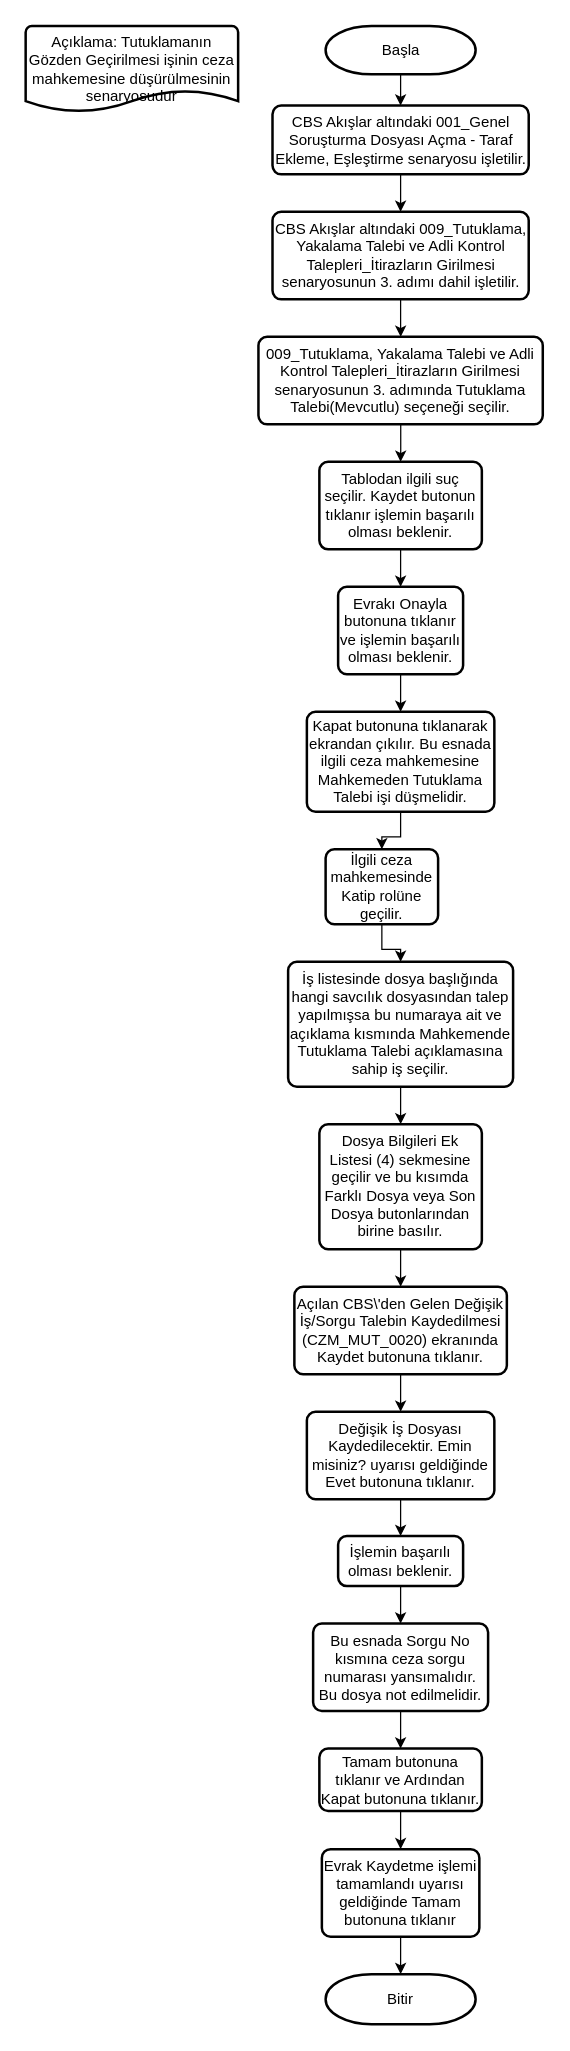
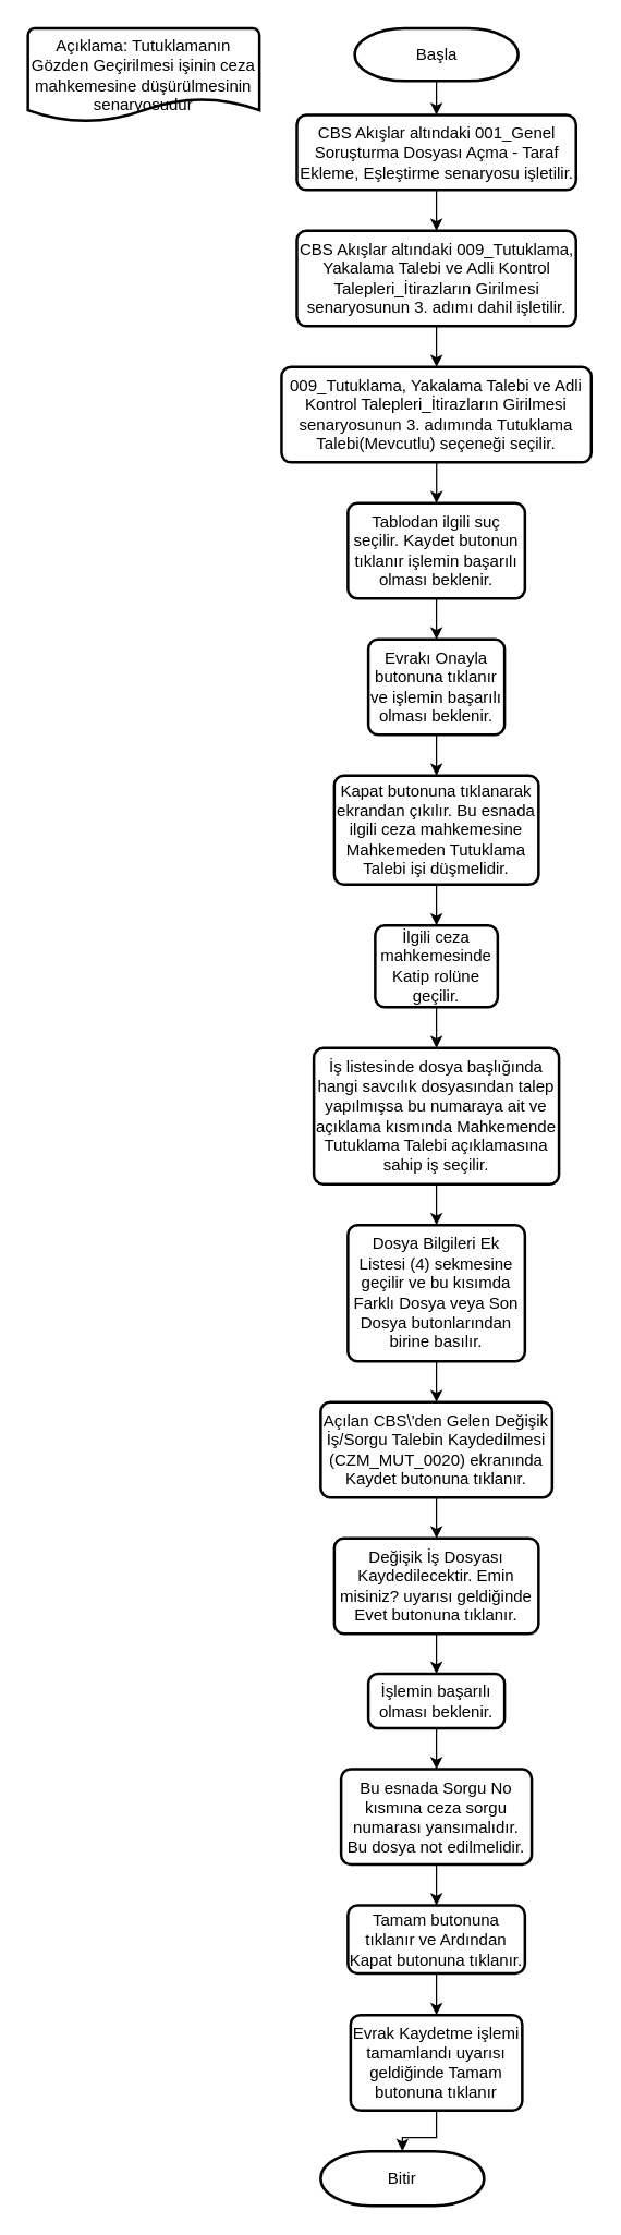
  <mxCell id="0" />
  <mxCell id="1" parent="0" />
  <mxCell id="2" style="edgeStyle=orthogonalEdgeStyle;rounded=0;orthogonalLoop=1;jettySize=auto;html=1;" parent="1" source="3" target="6" edge="1"><mxGeometry relative="1" as="geometry" /></mxCell>
  <mxCell id="3" value="Başla" style="shape=mxgraph.flowchart.terminator;strokeWidth=2;gradientColor=none;gradientDirection=north;fontStyle=0;html=1;" parent="1" vertex="1"><mxGeometry x="260" y="20.25" width="120" height="38.75" as="geometry" /></mxCell>
  <mxCell id="4" value="Açıklama: Tutuklamanın Gözden Geçirilmesi işinin ceza mahkemesine düşürülmesinin senaryosudur" style="strokeWidth=2;html=1;shape=mxgraph.flowchart.document2;whiteSpace=wrap;size=0.25;" parent="1" vertex="1"><mxGeometry x="20" y="20.25" width="170" height="68.75" as="geometry" /></mxCell>
  <mxCell id="5" style="edgeStyle=orthogonalEdgeStyle;rounded=0;orthogonalLoop=1;jettySize=auto;html=1;" parent="1" source="6" target="9" edge="1"><mxGeometry relative="1" as="geometry" /></mxCell>
  <mxCell id="6" value="CBS Akışlar altındaki 001_Genel Soruşturma Dosyası Açma - Taraf Ekleme, Eşleştirme senaryosu işletilir." style="rounded=1;whiteSpace=wrap;html=1;absoluteArcSize=1;arcSize=14;strokeWidth=2;" parent="1" vertex="1"><mxGeometry x="217.5" y="84" width="205" height="55" as="geometry" /></mxCell>
- <mxCell id="7" value="Bitir" style="strokeWidth=2;html=1;shape=mxgraph.flowchart.terminator;whiteSpace=wrap;" parent="1" vertex="1"><mxGeometry x="260" y="1579" width="120" height="40" as="geometry" /></mxCell>
+ <mxCell id="7" value="Bitir" style="strokeWidth=2;html=1;shape=mxgraph.flowchart.terminator;whiteSpace=wrap;" parent="1" vertex="1"><mxGeometry x="235" y="1579" width="120" height="40" as="geometry" /></mxCell>
  <mxCell id="8" style="edgeStyle=orthogonalEdgeStyle;rounded=0;orthogonalLoop=1;jettySize=auto;html=1;exitX=0.5;exitY=1;exitDx=0;exitDy=0;" parent="1" source="9" target="11" edge="1"><mxGeometry relative="1" as="geometry" /></mxCell>
  <mxCell id="9" value="CBS Akışlar altındaki 009_Tutuklama, Yakalama Talebi ve Adli Kontrol Talepleri_İtirazların Girilmesi senaryosunun 3. adımı dahil işletilir." style="rounded=1;whiteSpace=wrap;html=1;absoluteArcSize=1;arcSize=14;strokeWidth=2;" parent="1" vertex="1"><mxGeometry x="217.5" y="169" width="205" height="70" as="geometry" /></mxCell>
  <mxCell id="10" style="edgeStyle=orthogonalEdgeStyle;rounded=0;orthogonalLoop=1;jettySize=auto;html=1;" parent="1" source="11" target="13" edge="1"><mxGeometry relative="1" as="geometry" /></mxCell>
  <mxCell id="11" value="009_Tutuklama, Yakalama Talebi ve Adli Kontrol Talepleri_İtirazların Girilmesi senaryosunun 3. adımında Tutuklama Talebi(Mevcutlu) seçeneği seçilir." style="rounded=1;whiteSpace=wrap;html=1;absoluteArcSize=1;arcSize=14;strokeWidth=2;" parent="1" vertex="1"><mxGeometry x="206.25" y="269" width="227.5" height="70" as="geometry" /></mxCell>
  <mxCell id="12" style="edgeStyle=orthogonalEdgeStyle;rounded=0;orthogonalLoop=1;jettySize=auto;html=1;" parent="1" source="13" target="15" edge="1"><mxGeometry relative="1" as="geometry" /></mxCell>
  <mxCell id="13" value="Tablodan ilgili suç seçilir. Kaydet butonun tıklanır işlemin başarılı olması beklenir." style="rounded=1;whiteSpace=wrap;html=1;absoluteArcSize=1;arcSize=14;strokeWidth=2;" parent="1" vertex="1"><mxGeometry x="255" y="369" width="130" height="70" as="geometry" /></mxCell>
  <mxCell id="14" style="edgeStyle=orthogonalEdgeStyle;rounded=0;orthogonalLoop=1;jettySize=auto;html=1;" parent="1" source="15" target="17" edge="1"><mxGeometry relative="1" as="geometry" /></mxCell>
  <mxCell id="15" value="Evrakı Onayla butonuna tıklanır ve işlemin başarılı olması beklenir." style="rounded=1;whiteSpace=wrap;html=1;absoluteArcSize=1;arcSize=14;strokeWidth=2;" parent="1" vertex="1"><mxGeometry x="270" y="469" width="100" height="70" as="geometry" /></mxCell>
  <mxCell id="16" style="edgeStyle=orthogonalEdgeStyle;rounded=0;orthogonalLoop=1;jettySize=auto;html=1;" parent="1" source="17" target="19" edge="1"><mxGeometry relative="1" as="geometry" /></mxCell>
  <mxCell id="17" value="Kapat butonuna tıklanarak ekrandan çıkılır. Bu esnada ilgili ceza mahkemesine Mahkemeden Tutuklama Talebi işi düşmelidir." style="rounded=1;whiteSpace=wrap;html=1;absoluteArcSize=1;arcSize=14;strokeWidth=2;" parent="1" vertex="1"><mxGeometry x="245" y="569" width="150" height="80" as="geometry" /></mxCell>
  <mxCell id="18" style="edgeStyle=orthogonalEdgeStyle;rounded=0;orthogonalLoop=1;jettySize=auto;html=1;" parent="1" source="19" target="21" edge="1"><mxGeometry relative="1" as="geometry" /></mxCell>
- <mxCell id="19" value="İlgili ceza mahkemesinde Katip rolüne geçilir." style="rounded=1;whiteSpace=wrap;html=1;absoluteArcSize=1;arcSize=14;strokeWidth=2;" parent="1" vertex="1"><mxGeometry x="260" y="679" width="90" height="60" as="geometry" /></mxCell>
+ <mxCell id="19" value="İlgili ceza mahkemesinde Katip rolüne geçilir." style="rounded=1;whiteSpace=wrap;html=1;absoluteArcSize=1;arcSize=14;strokeWidth=2;" parent="1" vertex="1"><mxGeometry x="275" y="679" width="90" height="60" as="geometry" /></mxCell>
  <mxCell id="20" style="edgeStyle=orthogonalEdgeStyle;rounded=0;orthogonalLoop=1;jettySize=auto;html=1;" parent="1" source="21" target="23" edge="1"><mxGeometry relative="1" as="geometry" /></mxCell>
  <mxCell id="21" value="İş listesinde dosya başlığında hangi savcılık dosyasından talep yapılmışsa bu numaraya ait ve açıklama kısmında Mahkemende Tutuklama Talebi açıklamasına sahip iş seçilir." style="rounded=1;whiteSpace=wrap;html=1;absoluteArcSize=1;arcSize=14;strokeWidth=2;" parent="1" vertex="1"><mxGeometry x="230" y="769" width="180" height="100" as="geometry" /></mxCell>
  <mxCell id="22" style="edgeStyle=orthogonalEdgeStyle;rounded=0;orthogonalLoop=1;jettySize=auto;html=1;" parent="1" source="23" target="35" edge="1"><mxGeometry relative="1" as="geometry"><mxPoint x="320" y="1029" as="targetPoint" /></mxGeometry></mxCell>
  <mxCell id="23" value="Dosya Bilgileri Ek Listesi (4) sekmesine geçilir ve bu kısımda Farklı Dosya veya Son Dosya butonlarından birine basılır." style="rounded=1;whiteSpace=wrap;html=1;absoluteArcSize=1;arcSize=14;strokeWidth=2;" parent="1" vertex="1"><mxGeometry x="255" y="899" width="130" height="100" as="geometry" /></mxCell>
  <mxCell id="24" style="edgeStyle=orthogonalEdgeStyle;rounded=0;orthogonalLoop=1;jettySize=auto;html=1;" parent="1" source="35" target="26" edge="1"><mxGeometry relative="1" as="geometry"><mxPoint x="320" y="1099" as="sourcePoint" /></mxGeometry></mxCell>
  <mxCell id="25" style="edgeStyle=orthogonalEdgeStyle;rounded=0;orthogonalLoop=1;jettySize=auto;html=1;" parent="1" source="26" target="28" edge="1"><mxGeometry relative="1" as="geometry" /></mxCell>
  <mxCell id="26" value="Değişik İş Dosyası Kaydedilecektir. Emin misiniz? uyarısı geldiğinde Evet butonuna tıklanır." style="rounded=1;whiteSpace=wrap;html=1;absoluteArcSize=1;arcSize=14;strokeWidth=2;" parent="1" vertex="1"><mxGeometry x="245" y="1129" width="150" height="70" as="geometry" /></mxCell>
  <mxCell id="27" style="edgeStyle=orthogonalEdgeStyle;rounded=0;orthogonalLoop=1;jettySize=auto;html=1;" parent="1" source="28" target="30" edge="1"><mxGeometry relative="1" as="geometry" /></mxCell>
  <mxCell id="28" value="İşlemin başarılı olması beklenir." style="rounded=1;whiteSpace=wrap;html=1;absoluteArcSize=1;arcSize=14;strokeWidth=2;" parent="1" vertex="1"><mxGeometry x="270" y="1228.5" width="100" height="40" as="geometry" /></mxCell>
  <mxCell id="29" style="edgeStyle=orthogonalEdgeStyle;rounded=0;orthogonalLoop=1;jettySize=auto;html=1;" parent="1" source="30" target="32" edge="1"><mxGeometry relative="1" as="geometry" /></mxCell>
  <mxCell id="30" value="Bu esnada Sorgu No kısmına ceza sorgu numarası yansımalıdır. Bu dosya not edilmelidir." style="rounded=1;whiteSpace=wrap;html=1;absoluteArcSize=1;arcSize=14;strokeWidth=2;" parent="1" vertex="1"><mxGeometry x="250" y="1298.5" width="140" height="70" as="geometry" /></mxCell>
  <mxCell id="31" style="edgeStyle=orthogonalEdgeStyle;rounded=0;orthogonalLoop=1;jettySize=auto;html=1;" parent="1" source="32" target="34" edge="1"><mxGeometry relative="1" as="geometry" /></mxCell>
  <mxCell id="32" value="Tamam butonuna tıklanır ve Ardından Kapat butonuna tıklanır." style="rounded=1;whiteSpace=wrap;html=1;absoluteArcSize=1;arcSize=14;strokeWidth=2;" parent="1" vertex="1"><mxGeometry x="255" y="1398.5" width="130" height="50" as="geometry" /></mxCell>
  <mxCell id="33" style="edgeStyle=orthogonalEdgeStyle;rounded=0;orthogonalLoop=1;jettySize=auto;html=1;" parent="1" source="34" target="7" edge="1"><mxGeometry relative="1" as="geometry" /></mxCell>
  <mxCell id="34" value="Evrak Kaydetme işlemi tamamlandı uyarısı geldiğinde Tamam butonuna tıklanır" style="rounded=1;whiteSpace=wrap;html=1;absoluteArcSize=1;arcSize=14;strokeWidth=2;" parent="1" vertex="1"><mxGeometry x="257" y="1479" width="126" height="70" as="geometry" /></mxCell>
  <mxCell id="35" value="Açılan CBS\'den Gelen Değişik İş/Sorgu Talebin Kaydedilmesi (CZM_MUT_0020) ekranında Kaydet butonuna tıklanır." style="rounded=1;whiteSpace=wrap;html=1;absoluteArcSize=1;arcSize=14;strokeWidth=2;" vertex="1" parent="1"><mxGeometry x="235" y="1029" width="170" height="70" as="geometry" /></mxCell>
